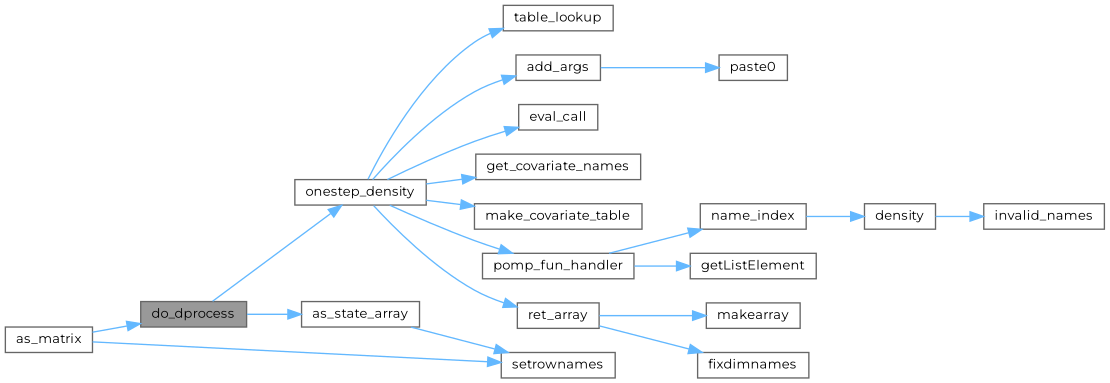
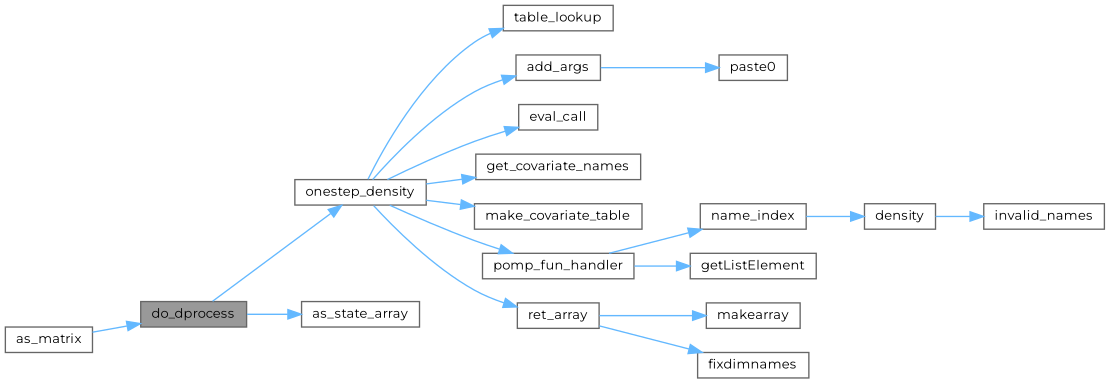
  digraph {
    fontname=Montserrat
    rankdir=LR
    node [color=grey40 fillcolor=white fontname=Montserrat fontsize=10 shape=box style=filled]
    edge [color=steelblue1 fontname=Montserrat fontsize=10 labelfontname=Helvetica labelfontsize=10 style=solid]
    n1 [color=gray40 fillcolor=grey60 fontcolor=black height=0.2 label=do_dprocess width=0.4]
    n2 [height=0.2 label=as_state_array width=0.4]
    n3 [height=0.2 label=onestep_density width=0.4]
    n4 [height=0.2 label=as_matrix width=0.4]
-   n5 [height=0.2 label=setrownames width=0.4]
    n6 [height=0.2 label=add_args width=0.4]
    n7 [height=0.2 label=eval_call width=0.4]
    n8 [height=0.2 label=get_covariate_names width=0.4]
    n9 [height=0.2 label=make_covariate_table width=0.4]
    n10 [height=0.2 label=pomp_fun_handler width=0.4]
    n11 [height=0.2 label=ret_array width=0.4]
    n12 [height=0.2 label=table_lookup width=0.4]
    n13 [height=0.2 label=paste0 width=0.4]
    n14 [height=0.2 label=getListElement width=0.4]
    n15 [height=0.2 label=name_index width=0.4]
    n16 [height=0.2 label=fixdimnames width=0.4]
    n17 [height=0.2 label=makearray width=0.4]
    n18 [height=0.2 label=density width=0.4]
    n19 [height=0.2 label=invalid_names width=0.4]
    n1 -> n2
    n1 -> n3
-   n2 -> n5
    n3 -> n6
    n3 -> n7
    n3 -> n8
    n3 -> n9
    n3 -> n10
    n3 -> n11
    n3 -> n12
    n4 -> n1
-   n4 -> n5
    n6 -> n13
    n10 -> n14
    n10 -> n15
    n11 -> n16
    n11 -> n17
    n15 -> n18
    n18 -> n19
  }
